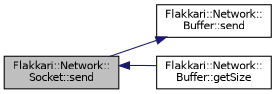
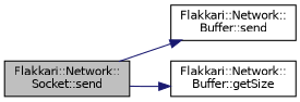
  digraph {
    rankdir=LR
    node [color=black fillcolor=white fontname=Helvetica fontsize=10 shape=record style=filled]
    edge [color=midnightblue fontname=Helvetica fontsize=10 labelfontname=Helvetica labelfontsize=10 style=solid]
    n1 [fillcolor=grey75 fontcolor=black height=0.2 label="Flakkari::Network::\lSocket::send" width=0.4]
    n2 [height=0.2 label="Flakkari::Network::\lBuffer::send" width=0.4]
    n3 [height=0.2 label="Flakkari::Network::\lBuffer::getSize" width=0.4]
    n1 -> n2
-   n3 -> n1
+   n1 -> n3
  }
